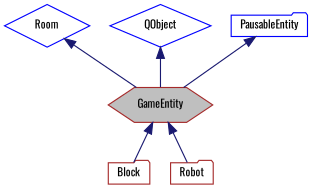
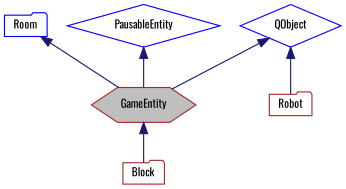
  digraph {
    fontname=Oswald
    node [color=brown fillcolor=white fontname=Oswald fontsize=10 shape=folder style=filled]
    edge [color=midnightblue dir=back fontname=Oswald fontsize=10 labelfontname=Helvetica labelfontsize=10 style=solid]
    n1 [fillcolor=grey75 fontcolor=black height=0.2 label=GameEntity shape=hexagon width=0.4]
    n2 [height=0.2 label=Block width=0.4]
    n3 [height=0.2 label=Robot width=0.4]
-   n4 [color=blue height=0.2 label=Room shape=diamond width=0.4]
+   n4 [color=blue height=0.2 label=Room width=0.4]
    n5 [color=blue height=0.2 label=QObject shape=diamond width=0.4]
-   n6 [color=blue height=0.2 label=PausableEntity width=0.4]
+   n6 [color=blue height=0.2 label=PausableEntity shape=diamond width=0.4]
    n1 -> n2
-   n1 -> n3
+   n5 -> n3
    n4 -> n1
    n5 -> n1
    n6 -> n1
  }
